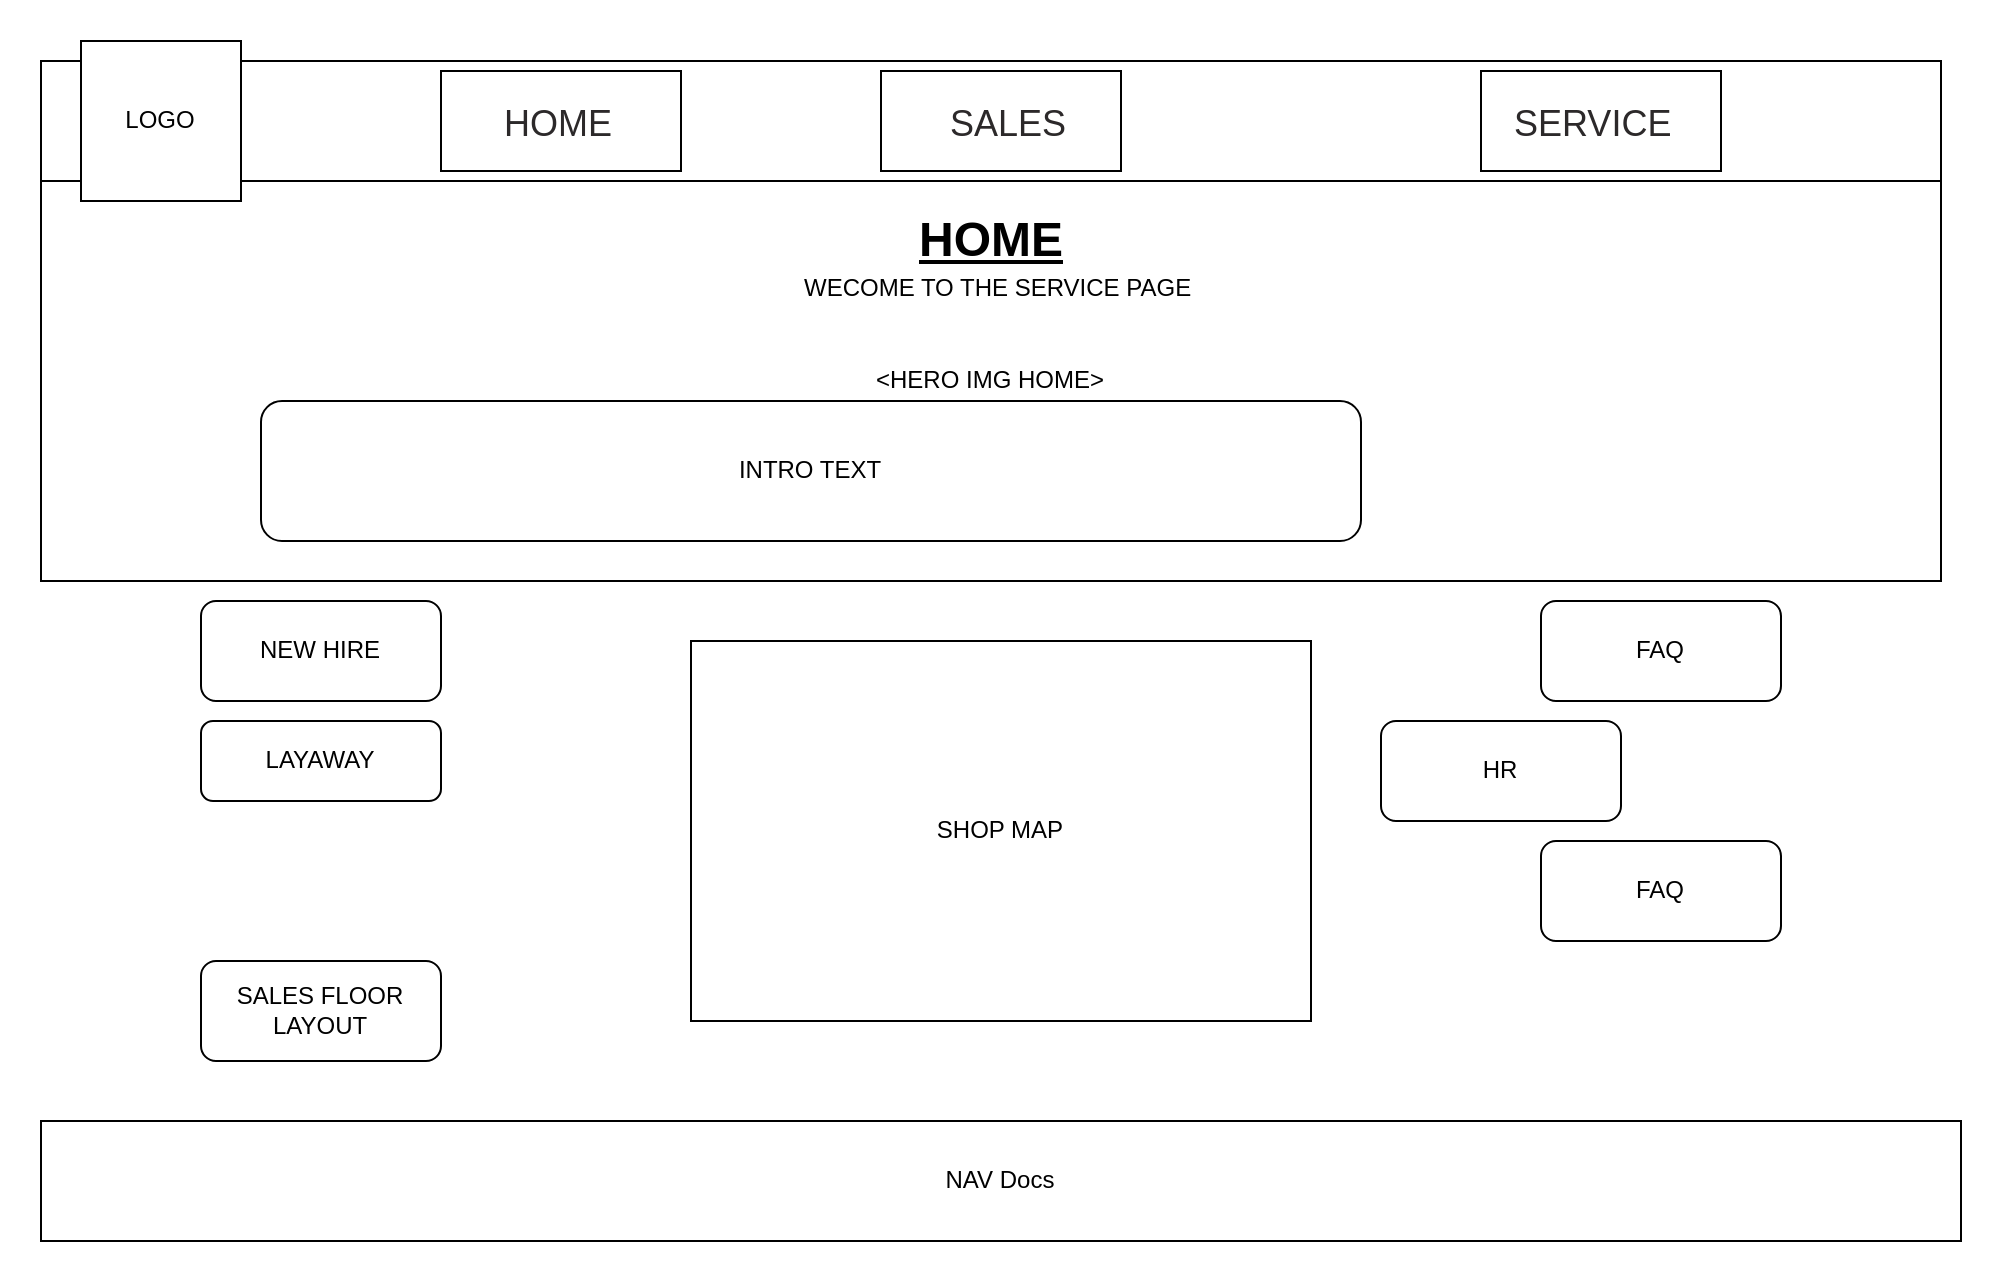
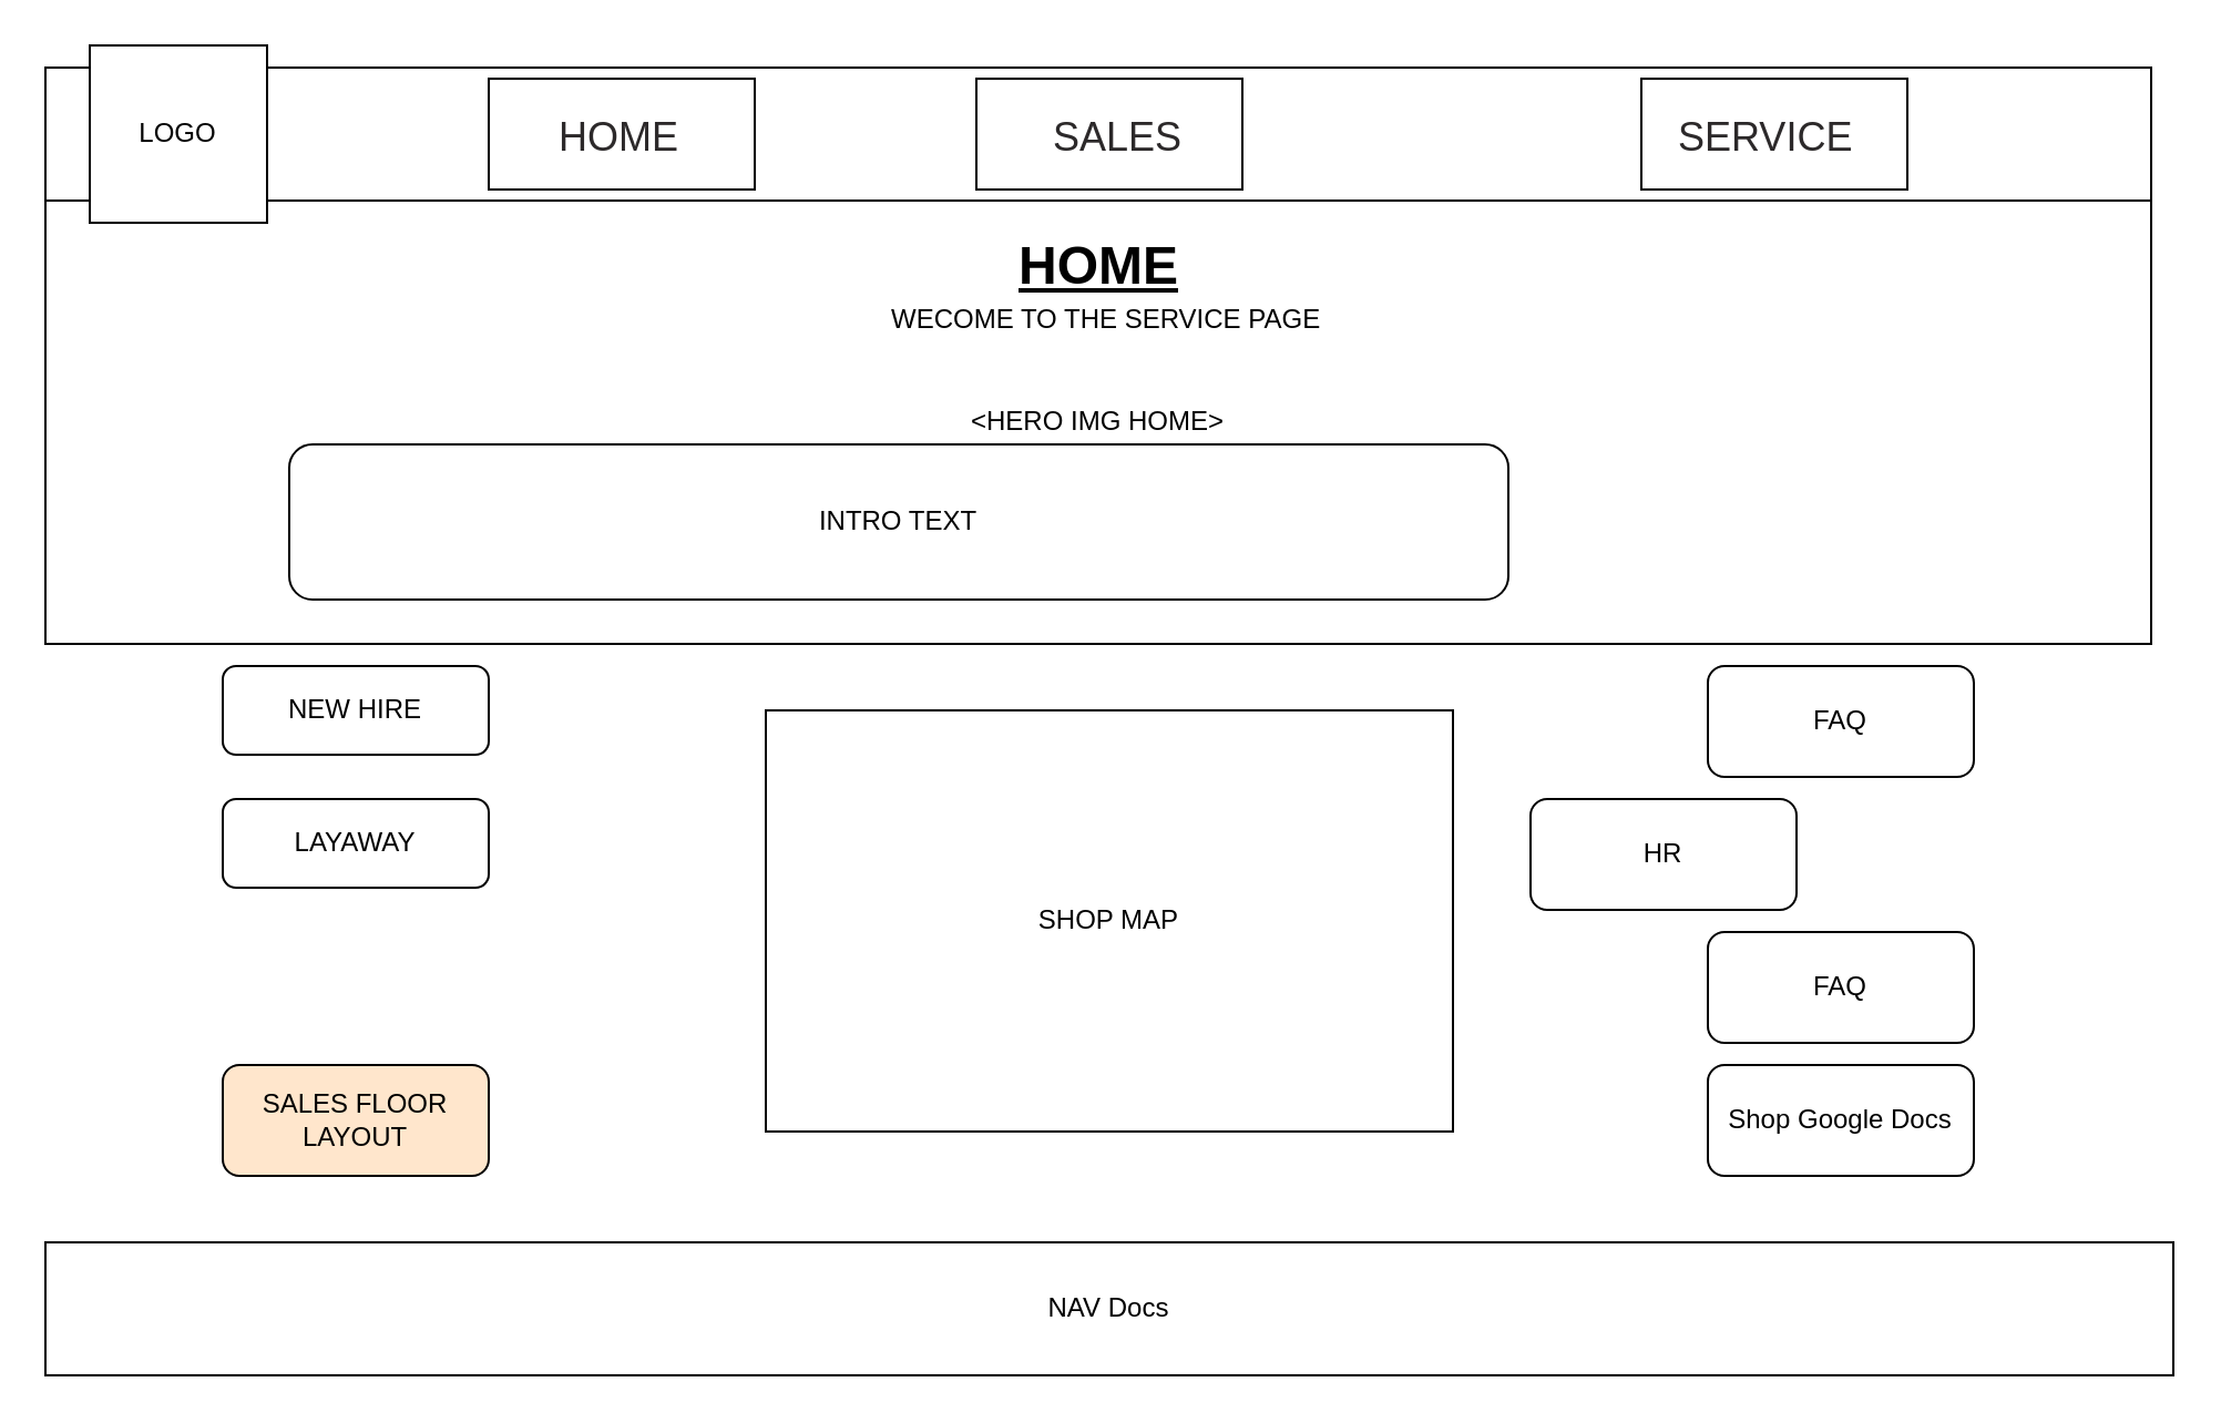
  <mxCell id="0" style=";html=1;" />
  <mxCell id="1" style=";html=1;" parent="0" />
  <mxCell id="2" value="" style="rounded=0;whiteSpace=wrap;html=1;" vertex="1" parent="1"><mxGeometry y="30" width="950" height="60" as="geometry" x="20" /></mxCell>
  <mxCell id="3" value="NAV Docs" style="rounded=0;whiteSpace=wrap;html=1;" vertex="1" parent="1"><mxGeometry y="560" width="960" height="60" as="geometry" x="20" /></mxCell>
  <mxCell id="4" value="" style="group" vertex="1" connectable="0" parent="1"><mxGeometry x="740" y="35" width="120" height="50" as="geometry" /></mxCell>
  <mxCell id="5" value="" style="rounded=0;whiteSpace=wrap;html=1;" vertex="1" parent="4"><mxGeometry width="120" height="50" as="geometry" /></mxCell>
  <mxCell id="6" value="&lt;div style=&quot;text-align: center;&quot;&gt;&lt;span style=&quot;background-color: initial; font-size: 18px;&quot;&gt;&lt;font face=&quot;Source Sans Pro, sans-serif&quot; color=&quot;#2c292a&quot;&gt;SERVICE&lt;/font&gt;&lt;/span&gt;&lt;/div&gt;" style="text;whiteSpace=wrap;html=1;" vertex="1" parent="4"><mxGeometry x="15" y="10" width="90" height="30" as="geometry" /></mxCell>
  <mxCell id="7" value="" style="group" vertex="1" connectable="0" parent="1"><mxGeometry x="440" y="35" width="120" height="50" as="geometry" /></mxCell>
  <mxCell id="8" value="" style="rounded=0;whiteSpace=wrap;html=1;" vertex="1" parent="7"><mxGeometry width="120" height="50" as="geometry" /></mxCell>
  <mxCell id="9" value="&lt;div style=&quot;text-align: center;&quot;&gt;&lt;span style=&quot;background-color: initial; font-size: 18px;&quot;&gt;&lt;font face=&quot;Source Sans Pro, sans-serif&quot; color=&quot;#2c292a&quot;&gt;SALES&lt;/font&gt;&lt;/span&gt;&lt;/div&gt;" style="text;whiteSpace=wrap;html=1;" vertex="1" parent="7"><mxGeometry x="32.5" y="10" width="55" height="30" as="geometry" /></mxCell>
  <mxCell id="10" value="" style="group" vertex="1" connectable="0" parent="1"><mxGeometry x="220" y="35" width="120" height="50" as="geometry" /></mxCell>
  <mxCell id="11" value="" style="rounded=0;whiteSpace=wrap;html=1;" vertex="1" parent="10"><mxGeometry width="120" height="50" as="geometry" /></mxCell>
  <mxCell id="12" value="&lt;div style=&quot;text-align: center;&quot;&gt;&lt;span style=&quot;background-color: initial; font-size: 18px;&quot;&gt;&lt;font face=&quot;Source Sans Pro, sans-serif&quot; color=&quot;#2c292a&quot;&gt;HOME&lt;/font&gt;&lt;/span&gt;&lt;/div&gt;" style="text;whiteSpace=wrap;html=1;" vertex="1" parent="10"><mxGeometry x="30" y="10" width="55" height="30" as="geometry" /></mxCell>
  <mxCell id="13" value="&amp;lt;HERO IMG HOME&amp;gt;" style="rounded=0;whiteSpace=wrap;html=1;" vertex="1" parent="1"><mxGeometry y="90" width="950" height="200" as="geometry" x="20" /></mxCell>
  <mxCell id="14" value="&lt;div style=&quot;text-align: center;&quot;&gt;WECOME TO THE SERVICE PAGE&lt;/div&gt;" style="text;whiteSpace=wrap;html=1;" vertex="1" parent="1"><mxGeometry x="400" y="130" width="310" height="30" as="geometry" /></mxCell>
  <mxCell id="15" value="&lt;u&gt;HOME&lt;/u&gt;" style="text;strokeColor=none;fillColor=none;html=1;fontSize=24;fontStyle=1;verticalAlign=middle;align=center;" vertex="1" parent="1"><mxGeometry x="445" y="100" width="100" height="40" as="geometry" /></mxCell>
  <mxCell id="16" value="LOGO" style="whiteSpace=wrap;html=1;aspect=fixed;" vertex="1" parent="1"><mxGeometry x="40" y="20" width="80" height="80" as="geometry" /></mxCell>
  <mxCell id="17" value="INTRO TEXT" style="rounded=1;whiteSpace=wrap;html=1;" vertex="1" parent="1"><mxGeometry x="130" y="200" width="550" height="70" as="geometry" /></mxCell>
- <mxCell id="18" value="NEW HIRE" style="rounded=1;whiteSpace=wrap;html=1;" vertex="1" parent="1"><mxGeometry x="100" y="300" width="120" height="50" as="geometry" /></mxCell>
+ <mxCell id="18" value="NEW HIRE" style="rounded=1;whiteSpace=wrap;html=1;" vertex="1" parent="1"><mxGeometry x="100" y="300" width="120" height="40" as="geometry" /></mxCell>
  <mxCell id="19" value="LAYAWAY" style="rounded=1;whiteSpace=wrap;html=1;" vertex="1" parent="1"><mxGeometry x="100" y="360" width="120" height="40" as="geometry" /></mxCell>
- <mxCell id="20" value="SALES FLOOR LAYOUT" style="rounded=1;whiteSpace=wrap;html=1;" vertex="1" parent="1"><mxGeometry x="100" y="480" width="120" height="50" as="geometry" /></mxCell>
+ <mxCell id="20" value="SALES FLOOR LAYOUT" style="rounded=1;whiteSpace=wrap;html=1;fillColor=#ffe6cc;" vertex="1" parent="1"><mxGeometry x="100" y="480" width="120" height="50" as="geometry" /></mxCell>
  <mxCell id="21" value="" style="rounded=0;whiteSpace=wrap;html=1;" vertex="1" parent="1"><mxGeometry x="360" y="350" width="120" height="60" as="geometry" /></mxCell>
  <mxCell id="22" value="SHOP MAP" style="rounded=0;whiteSpace=wrap;html=1;" vertex="1" parent="1"><mxGeometry x="345" y="320" width="310" height="190" as="geometry" /></mxCell>
  <mxCell id="23" value="FAQ" style="rounded=1;whiteSpace=wrap;html=1;" vertex="1" parent="1"><mxGeometry x="770" y="300" width="120" height="50" as="geometry" /></mxCell>
  <mxCell id="24" value="HR" style="rounded=1;whiteSpace=wrap;html=1;" vertex="1" parent="1"><mxGeometry x="690" y="360" width="120" height="50" as="geometry" /></mxCell>
  <mxCell id="25" value="FAQ" style="rounded=1;whiteSpace=wrap;html=1;" vertex="1" parent="1"><mxGeometry x="770" y="420" width="120" height="50" as="geometry" /></mxCell>
+ <mxCell id="26" value="Shop Google Docs" style="rounded=1;whiteSpace=wrap;html=1;" vertex="1" parent="1"><mxGeometry x="770" y="480" width="120" height="50" as="geometry" /></mxCell>
